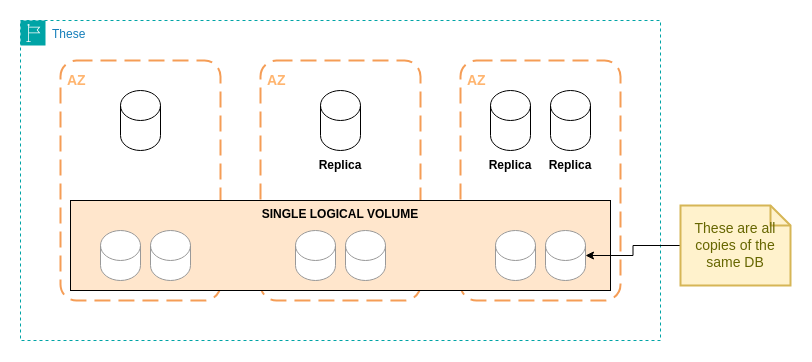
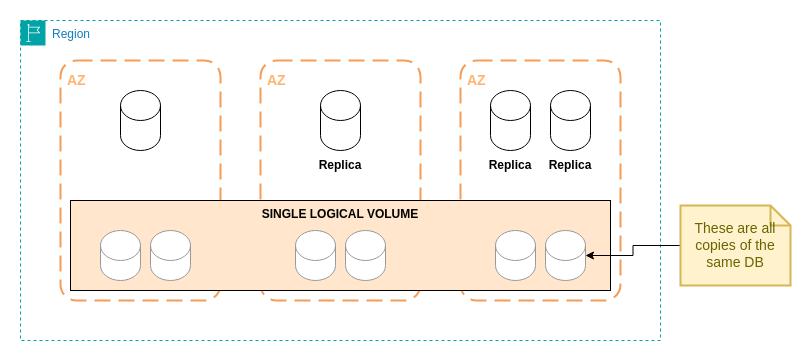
  <mxCell id="0" />
  <mxCell id="1" parent="0" />
- <mxCell id="2" value="These" style="points=[[0,0],[0.25,0],[0.5,0],[0.75,0],[1,0],[1,0.25],[1,0.5],[1,0.75],[1,1],[0.75,1],[0.5,1],[0.25,1],[0,1],[0,0.75],[0,0.5],[0,0.25]];outlineConnect=0;gradientColor=none;html=1;whiteSpace=wrap;fontSize=12;fontStyle=0;container=1;pointerEvents=0;collapsible=0;recursiveResize=0;shape=mxgraph.aws4.group;grIcon=mxgraph.aws4.group_region;strokeColor=#00A4A6;fillColor=none;verticalAlign=top;align=left;spacingLeft=30;fontColor=#147EBA;dashed=1;" vertex="1" parent="1"><mxGeometry x="20" y="20" width="640" height="320" as="geometry" /></mxCell>
+ <mxCell id="2" value="Region" style="points=[[0,0],[0.25,0],[0.5,0],[0.75,0],[1,0],[1,0.25],[1,0.5],[1,0.75],[1,1],[0.75,1],[0.5,1],[0.25,1],[0,1],[0,0.75],[0,0.5],[0,0.25]];outlineConnect=0;gradientColor=none;html=1;whiteSpace=wrap;fontSize=12;fontStyle=0;container=1;pointerEvents=0;collapsible=0;recursiveResize=0;shape=mxgraph.aws4.group;grIcon=mxgraph.aws4.group_region;strokeColor=#00A4A6;fillColor=none;verticalAlign=top;align=left;spacingLeft=30;fontColor=#147EBA;dashed=1;" vertex="1" parent="1"><mxGeometry x="20" y="20" width="640" height="320" as="geometry" /></mxCell>
  <mxCell id="3" value="AZ" style="rounded=1;arcSize=10;dashed=1;strokeColor=#F59D56;fillColor=none;gradientColor=none;dashPattern=8 4;strokeWidth=2;fontSize=14;fontStyle=1;horizontal=1;align=left;verticalAlign=top;spacing=7.874;fontColor=#FFB570;" vertex="1" parent="2"><mxGeometry x="40" y="40" width="160" height="240" as="geometry" /></mxCell>
  <mxCell id="4" value="AZ" style="rounded=1;arcSize=10;dashed=1;strokeColor=#F59D56;fillColor=none;gradientColor=none;dashPattern=8 4;strokeWidth=2;fontSize=14;fontStyle=1;horizontal=1;align=left;verticalAlign=top;spacing=7.874;fontColor=#FFB570;" vertex="1" parent="2"><mxGeometry x="240" y="40" width="160" height="240" as="geometry" /></mxCell>
  <mxCell id="5" value="AZ" style="rounded=1;arcSize=10;dashed=1;strokeColor=#F59D56;fillColor=none;gradientColor=none;dashPattern=8 4;strokeWidth=2;fontSize=14;fontStyle=1;horizontal=1;align=left;verticalAlign=top;spacing=7.874;fontColor=#FFB570;" vertex="1" parent="2"><mxGeometry x="440" y="40" width="160" height="240" as="geometry" /></mxCell>
  <mxCell id="6" value="SINGLE LOGICAL VOLUME" style="rounded=0;whiteSpace=wrap;html=1;fontStyle=1;verticalAlign=top;fillColor=#ffe6cc;" vertex="1" parent="2"><mxGeometry x="50" y="180" width="540" height="90" as="geometry" /></mxCell>
  <mxCell id="7" value="" style="group" vertex="1" connectable="0" parent="2"><mxGeometry x="100" y="70" width="40" height="90" as="geometry" /></mxCell>
  <mxCell id="8" value="" style="shape=cylinder3;whiteSpace=wrap;html=1;boundedLbl=1;backgroundOutline=1;size=15;" vertex="1" parent="7"><mxGeometry width="40" height="60" as="geometry" /></mxCell>
  <mxCell id="9" value="" style="group" vertex="1" connectable="0" parent="2"><mxGeometry x="300" y="70" width="40" height="90" as="geometry" /></mxCell>
  <mxCell id="10" value="" style="shape=cylinder3;whiteSpace=wrap;html=1;boundedLbl=1;backgroundOutline=1;size=15;" vertex="1" parent="9"><mxGeometry width="40" height="60" as="geometry" /></mxCell>
  <mxCell id="11" value="Replica" style="text;html=1;align=center;verticalAlign=middle;whiteSpace=wrap;rounded=0;fontStyle=1" vertex="1" parent="9"><mxGeometry y="60" width="40" height="30" as="geometry" /></mxCell>
  <mxCell id="12" value="" style="shape=cylinder3;whiteSpace=wrap;html=1;boundedLbl=1;backgroundOutline=1;size=15;strokeColor=#999999;" vertex="1" parent="2"><mxGeometry x="80" y="210" width="40" height="50" as="geometry" /></mxCell>
  <mxCell id="13" value="" style="shape=cylinder3;whiteSpace=wrap;html=1;boundedLbl=1;backgroundOutline=1;size=15;strokeColor=#999999;" vertex="1" parent="2"><mxGeometry x="130" y="210" width="40" height="50" as="geometry" /></mxCell>
  <mxCell id="14" value="" style="shape=cylinder3;whiteSpace=wrap;html=1;boundedLbl=1;backgroundOutline=1;size=15;strokeColor=#999999;" vertex="1" parent="2"><mxGeometry x="275" y="210" width="40" height="50" as="geometry" /></mxCell>
  <mxCell id="15" value="" style="shape=cylinder3;whiteSpace=wrap;html=1;boundedLbl=1;backgroundOutline=1;size=15;strokeColor=#999999;" vertex="1" parent="2"><mxGeometry x="325" y="210" width="40" height="50" as="geometry" /></mxCell>
  <mxCell id="16" value="" style="shape=cylinder3;whiteSpace=wrap;html=1;boundedLbl=1;backgroundOutline=1;size=15;strokeColor=#999999;" vertex="1" parent="2"><mxGeometry x="475" y="210" width="40" height="50" as="geometry" /></mxCell>
  <mxCell id="17" value="" style="shape=cylinder3;whiteSpace=wrap;html=1;boundedLbl=1;backgroundOutline=1;size=15;strokeColor=#999999;" vertex="1" parent="2"><mxGeometry x="525" y="210" width="40" height="50" as="geometry" /></mxCell>
  <mxCell id="18" value="" style="group" vertex="1" connectable="0" parent="1"><mxGeometry x="490" y="90" width="40" height="90" as="geometry" /></mxCell>
  <mxCell id="19" value="" style="shape=cylinder3;whiteSpace=wrap;html=1;boundedLbl=1;backgroundOutline=1;size=15;" vertex="1" parent="18"><mxGeometry width="40" height="60" as="geometry" /></mxCell>
  <mxCell id="20" value="Replica" style="text;html=1;align=center;verticalAlign=middle;whiteSpace=wrap;rounded=0;fontStyle=1" vertex="1" parent="18"><mxGeometry y="60" width="40" height="30" as="geometry" /></mxCell>
  <mxCell id="21" value="" style="group" vertex="1" connectable="0" parent="1"><mxGeometry x="550" y="90" width="40" height="90" as="geometry" /></mxCell>
  <mxCell id="22" value="" style="shape=cylinder3;whiteSpace=wrap;html=1;boundedLbl=1;backgroundOutline=1;size=15;" vertex="1" parent="21"><mxGeometry width="40" height="60" as="geometry" /></mxCell>
  <mxCell id="23" value="Replica" style="text;html=1;align=center;verticalAlign=middle;whiteSpace=wrap;rounded=0;fontStyle=1" vertex="1" parent="21"><mxGeometry y="60" width="40" height="30" as="geometry" /></mxCell>
  <mxCell id="24" value="" style="edgeStyle=orthogonalEdgeStyle;rounded=0;orthogonalLoop=1;jettySize=auto;html=1;" edge="1" parent="1" source="25" target="17"><mxGeometry relative="1" as="geometry" /></mxCell>
  <mxCell id="25" value="These are all copies of the same DB" style="shape=note;strokeWidth=2;fontSize=14;size=20;whiteSpace=wrap;html=1;fillColor=#fff2cc;strokeColor=#d6b656;fontColor=#666600;" vertex="1" parent="1"><mxGeometry x="680" y="205" width="110.0" height="80" as="geometry" /></mxCell>
